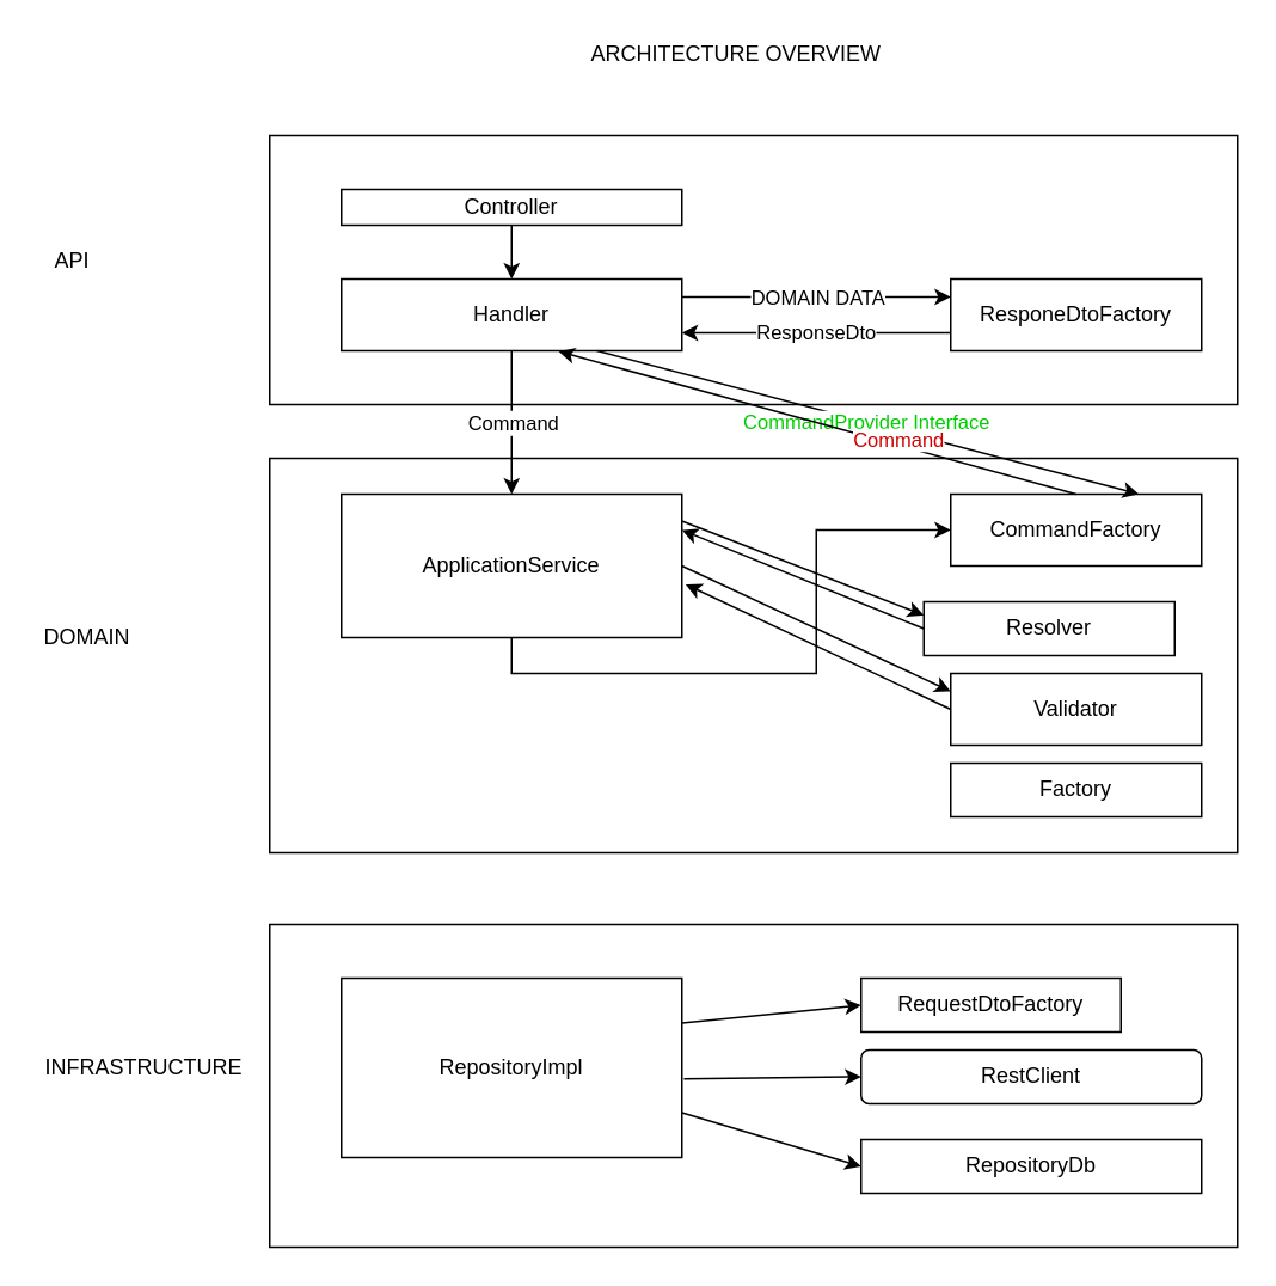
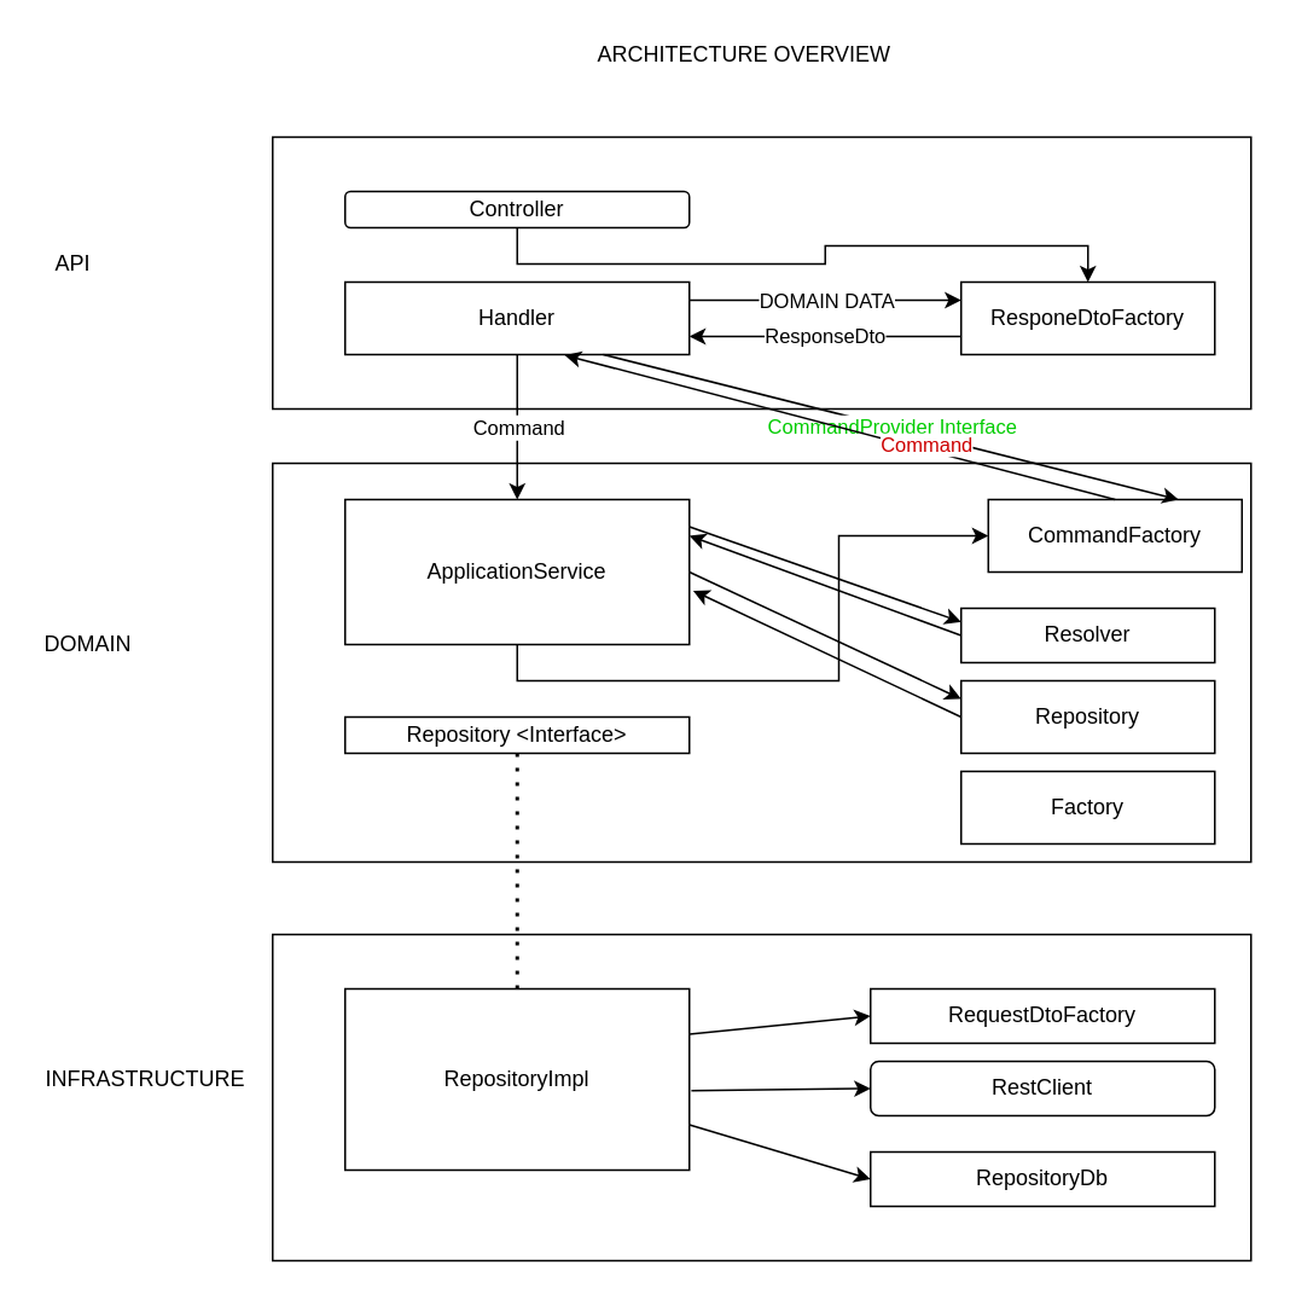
  <mxCell id="0" />
  <mxCell id="1" parent="0" />
  <mxCell id="2" value="" style="rounded=0;whiteSpace=wrap;html=1;" vertex="1" parent="1"><mxGeometry x="150" y="75" width="540" height="150" as="geometry" /></mxCell>
- <mxCell id="3" style="edgeStyle=orthogonalEdgeStyle;rounded=0;orthogonalLoop=1;jettySize=auto;html=1;exitX=0.5;exitY=1;exitDx=0;exitDy=0;" edge="1" parent="1" source="4" target="5"><mxGeometry relative="1" as="geometry" /></mxCell>
- <mxCell id="4" value="Controller" style="rounded=0;whiteSpace=wrap;html=1;" vertex="1" parent="1"><mxGeometry x="190" y="105" width="190" height="20" as="geometry" /></mxCell>
+ <mxCell id="3" style="edgeStyle=orthogonalEdgeStyle;rounded=0;orthogonalLoop=1;jettySize=auto;html=1;exitX=0.5;exitY=1;exitDx=0;exitDy=0;" edge="1" parent="1" source="4" target="6"><mxGeometry relative="1" as="geometry" /></mxCell>
+ <mxCell id="4" value="Controller" style="whiteSpace=wrap;html=1;rounded=1;" vertex="1" parent="1"><mxGeometry x="190" y="105" width="190" height="20" as="geometry" /></mxCell>
  <mxCell id="5" value="Handler" style="rounded=0;whiteSpace=wrap;html=1;" vertex="1" parent="1"><mxGeometry x="190" y="155" width="190" height="40" as="geometry" /></mxCell>
  <mxCell id="6" value="ResponeDtoFactory" style="rounded=0;whiteSpace=wrap;html=1;" vertex="1" parent="1"><mxGeometry x="530" y="155" width="140" height="40" as="geometry" /></mxCell>
  <mxCell id="7" value="API" style="text;html=1;strokeColor=none;fillColor=none;align=center;verticalAlign=middle;whiteSpace=wrap;rounded=0;" vertex="1" parent="1"><mxGeometry x="20" y="135" width="40" height="20" as="geometry" /></mxCell>
  <mxCell id="8" value="" style="rounded=0;whiteSpace=wrap;html=1;" vertex="1" parent="1"><mxGeometry x="150" y="255" width="540" height="220" as="geometry" /></mxCell>
  <mxCell id="9" style="edgeStyle=orthogonalEdgeStyle;rounded=0;orthogonalLoop=1;jettySize=auto;html=1;exitX=0.5;exitY=1;exitDx=0;exitDy=0;" edge="1" parent="1" source="10" target="33"><mxGeometry relative="1" as="geometry" /></mxCell>
  <mxCell id="10" value="ApplicationService" style="rounded=0;whiteSpace=wrap;html=1;" vertex="1" parent="1"><mxGeometry x="190" y="275" width="190" height="80" as="geometry" /></mxCell>
- <mxCell id="12" value="Validator" style="rounded=0;whiteSpace=wrap;html=1;" vertex="1" parent="1"><mxGeometry x="530" y="375" width="140" height="40" as="geometry" /></mxCell>
- <mxCell id="13" value="Resolver" style="rounded=0;whiteSpace=wrap;html=1;" vertex="1" parent="1"><mxGeometry x="515" y="335" width="140" height="30" as="geometry" /></mxCell>
+ <mxCell id="11" value="Repository &amp;lt;Interface&amp;gt;" style="rounded=0;whiteSpace=wrap;html=1;" vertex="1" parent="1"><mxGeometry x="190" y="395" width="190" height="20" as="geometry" /></mxCell>
+ <mxCell id="12" value="Repository" style="rounded=0;whiteSpace=wrap;html=1;" vertex="1" parent="1"><mxGeometry x="530" y="375" width="140" height="40" as="geometry" /></mxCell>
+ <mxCell id="13" value="Resolver" style="rounded=0;whiteSpace=wrap;html=1;" vertex="1" parent="1"><mxGeometry x="530" y="335" width="140" height="30" as="geometry" /></mxCell>
  <mxCell id="14" value="DOMAIN&amp;nbsp;" style="text;html=1;strokeColor=none;fillColor=none;align=center;verticalAlign=middle;whiteSpace=wrap;rounded=0;" vertex="1" parent="1"><mxGeometry x="30" y="345" width="40" height="20" as="geometry" /></mxCell>
  <mxCell id="15" value="" style="rounded=0;whiteSpace=wrap;html=1;" vertex="1" parent="1"><mxGeometry x="150" y="515" width="540" height="180" as="geometry" /></mxCell>
  <mxCell id="16" value="RepositoryImpl" style="rounded=0;whiteSpace=wrap;html=1;" vertex="1" parent="1"><mxGeometry x="190" y="545" width="190" height="100" as="geometry" /></mxCell>
- <mxCell id="17" value="RequestDtoFactory" style="rounded=0;whiteSpace=wrap;html=1;" vertex="1" parent="1"><mxGeometry x="480" y="545" width="145" height="30" as="geometry" /></mxCell>
+ <mxCell id="17" value="RequestDtoFactory" style="rounded=0;whiteSpace=wrap;html=1;" vertex="1" parent="1"><mxGeometry x="480" y="545" width="190" height="30" as="geometry" /></mxCell>
  <mxCell id="18" value="RestClient" style="whiteSpace=wrap;html=1;rounded=1;" vertex="1" parent="1"><mxGeometry x="480" y="585" width="190" height="30" as="geometry" /></mxCell>
  <mxCell id="19" value="Label" style="endArrow=classic;html=1;entryX=0;entryY=0.25;entryDx=0;entryDy=0;" edge="1" parent="1" target="6"><mxGeometry relative="1" as="geometry"><mxPoint x="380" y="165" as="sourcePoint" /><mxPoint x="500" y="165" as="targetPoint" /></mxGeometry></mxCell>
  <mxCell id="20" value="DOMAIN DATA" style="edgeLabel;resizable=0;html=1;align=center;verticalAlign=middle;" connectable="0" vertex="1" parent="19"><mxGeometry relative="1" as="geometry" /></mxCell>
  <mxCell id="21" value="ResponseDto" style="endArrow=classic;html=1;exitX=0;exitY=0.75;exitDx=0;exitDy=0;entryX=1;entryY=0.75;entryDx=0;entryDy=0;" edge="1" parent="1" source="6" target="5"><mxGeometry relative="1" as="geometry"><mxPoint x="390" y="175" as="sourcePoint" /><mxPoint x="540" y="175" as="targetPoint" /></mxGeometry></mxCell>
  <mxCell id="22" value="Label" style="endArrow=classic;html=1;exitX=0.5;exitY=1;exitDx=0;exitDy=0;entryX=0.5;entryY=0;entryDx=0;entryDy=0;" edge="1" parent="1" source="5" target="10"><mxGeometry relative="1" as="geometry"><mxPoint x="540" y="195" as="sourcePoint" /><mxPoint x="390" y="195" as="targetPoint" /></mxGeometry></mxCell>
  <mxCell id="23" value="Command" style="edgeLabel;resizable=0;html=1;align=center;verticalAlign=middle;" connectable="0" vertex="1" parent="22"><mxGeometry relative="1" as="geometry" /></mxCell>
+ <mxCell id="24" value="" style="endArrow=none;dashed=1;html=1;dashPattern=1 3;strokeWidth=2;entryX=0.5;entryY=1;entryDx=0;entryDy=0;exitX=0.5;exitY=0;exitDx=0;exitDy=0;" edge="1" parent="1" source="16" target="11"><mxGeometry width="50" height="50" relative="1" as="geometry"><mxPoint x="360" y="405" as="sourcePoint" /><mxPoint x="410" y="355" as="targetPoint" /></mxGeometry></mxCell>
  <mxCell id="25" value="" style="endArrow=classic;html=1;exitX=1.006;exitY=0.562;exitDx=0;exitDy=0;entryX=0;entryY=0.5;entryDx=0;entryDy=0;exitPerimeter=0;" edge="1" parent="1" source="16" target="18"><mxGeometry width="50" height="50" relative="1" as="geometry"><mxPoint x="380" y="495" as="sourcePoint" /><mxPoint x="430" y="445" as="targetPoint" /></mxGeometry></mxCell>
  <mxCell id="26" value="" style="endArrow=classic;html=1;entryX=0;entryY=0.5;entryDx=0;entryDy=0;exitX=1;exitY=0.25;exitDx=0;exitDy=0;" edge="1" parent="1" source="16" target="17"><mxGeometry width="50" height="50" relative="1" as="geometry"><mxPoint x="380" y="495" as="sourcePoint" /><mxPoint x="430" y="445" as="targetPoint" /></mxGeometry></mxCell>
  <mxCell id="27" value="RepositoryDb" style="rounded=0;whiteSpace=wrap;html=1;" vertex="1" parent="1"><mxGeometry x="480" y="635" width="190" height="30" as="geometry" /></mxCell>
  <mxCell id="28" value="" style="endArrow=classic;html=1;exitX=1;exitY=0.75;exitDx=0;exitDy=0;entryX=0;entryY=0.5;entryDx=0;entryDy=0;" edge="1" parent="1" source="16" target="27"><mxGeometry width="50" height="50" relative="1" as="geometry"><mxPoint x="391.14" y="611.2" as="sourcePoint" /><mxPoint x="490" y="610" as="targetPoint" /></mxGeometry></mxCell>
  <mxCell id="29" style="edgeStyle=orthogonalEdgeStyle;rounded=0;orthogonalLoop=1;jettySize=auto;html=1;exitX=0.5;exitY=1;exitDx=0;exitDy=0;" edge="1" parent="1" source="15" target="15"><mxGeometry relative="1" as="geometry" /></mxCell>
  <mxCell id="30" style="edgeStyle=orthogonalEdgeStyle;rounded=0;orthogonalLoop=1;jettySize=auto;html=1;exitX=0.5;exitY=1;exitDx=0;exitDy=0;" edge="1" parent="1" source="15" target="15"><mxGeometry relative="1" as="geometry" /></mxCell>
  <mxCell id="31" value="INFRASTRUCTURE" style="text;html=1;strokeColor=none;fillColor=none;align=center;verticalAlign=middle;whiteSpace=wrap;rounded=0;" vertex="1" parent="1"><mxGeometry x="60" y="585" width="40" height="20" as="geometry" /></mxCell>
  <mxCell id="32" value="ARCHITECTURE OVERVIEW" style="text;html=1;align=center;verticalAlign=middle;resizable=0;points=[];autosize=1;strokeColor=none;" vertex="1" parent="1"><mxGeometry x="320" y="20" width="180" height="20" as="geometry" /></mxCell>
- <mxCell id="33" value="CommandFactory" style="rounded=0;whiteSpace=wrap;html=1;" vertex="1" parent="1"><mxGeometry x="530" y="275" width="140" height="40" as="geometry" /></mxCell>
+ <mxCell id="33" value="CommandFactory" style="rounded=0;whiteSpace=wrap;html=1;" vertex="1" parent="1"><mxGeometry x="545" y="275" width="140" height="40" as="geometry" /></mxCell>
  <mxCell id="34" value="&lt;font color=&quot;#00cc00&quot;&gt;CommandProvider Interface&lt;/font&gt;" style="endArrow=classic;html=1;exitX=0.75;exitY=1;exitDx=0;exitDy=0;entryX=0.75;entryY=0;entryDx=0;entryDy=0;" edge="1" parent="1" source="5" target="33"><mxGeometry width="50" height="50" relative="1" as="geometry"><mxPoint x="320" y="405" as="sourcePoint" /><mxPoint x="370" y="355" as="targetPoint" /></mxGeometry></mxCell>
  <mxCell id="35" value="" style="endArrow=classic;html=1;entryX=0.638;entryY=1.008;entryDx=0;entryDy=0;entryPerimeter=0;exitX=0.5;exitY=0;exitDx=0;exitDy=0;" edge="1" parent="1" source="33" target="5"><mxGeometry width="50" height="50" relative="1" as="geometry"><mxPoint x="320" y="405" as="sourcePoint" /><mxPoint x="370" y="355" as="targetPoint" /></mxGeometry></mxCell>
  <mxCell id="36" value="&lt;font color=&quot;#cc0000&quot;&gt;Command&lt;/font&gt;" style="edgeLabel;html=1;align=center;verticalAlign=middle;resizable=0;points=[];" vertex="1" connectable="0" parent="35"><mxGeometry x="-0.31" y="-3" relative="1" as="geometry"><mxPoint x="-1" as="offset" /></mxGeometry></mxCell>
  <mxCell id="37" value="" style="endArrow=classic;html=1;entryX=0;entryY=0.25;entryDx=0;entryDy=0;" edge="1" parent="1" target="13"><mxGeometry width="50" height="50" relative="1" as="geometry"><mxPoint x="380" y="290" as="sourcePoint" /><mxPoint x="370" y="355" as="targetPoint" /></mxGeometry></mxCell>
  <mxCell id="38" value="" style="endArrow=classic;html=1;entryX=1;entryY=0.25;entryDx=0;entryDy=0;exitX=0;exitY=0.5;exitDx=0;exitDy=0;" edge="1" parent="1" source="13" target="10"><mxGeometry width="50" height="50" relative="1" as="geometry"><mxPoint x="390" y="300" as="sourcePoint" /><mxPoint x="540" y="352.5" as="targetPoint" /></mxGeometry></mxCell>
  <mxCell id="39" value="" style="endArrow=classic;html=1;entryX=0;entryY=0.25;entryDx=0;entryDy=0;exitX=1;exitY=0.5;exitDx=0;exitDy=0;" edge="1" parent="1" source="10" target="12"><mxGeometry width="50" height="50" relative="1" as="geometry"><mxPoint x="320" y="405" as="sourcePoint" /><mxPoint x="370" y="355" as="targetPoint" /></mxGeometry></mxCell>
  <mxCell id="40" value="" style="endArrow=classic;html=1;entryX=1.011;entryY=0.629;entryDx=0;entryDy=0;exitX=0;exitY=0.5;exitDx=0;exitDy=0;entryPerimeter=0;" edge="1" parent="1" source="12" target="10"><mxGeometry width="50" height="50" relative="1" as="geometry"><mxPoint x="390" y="325" as="sourcePoint" /><mxPoint x="540" y="395" as="targetPoint" /></mxGeometry></mxCell>
- <mxCell id="41" value="Factory" style="rounded=0;whiteSpace=wrap;html=1;" vertex="1" parent="1"><mxGeometry x="530" y="425" width="140" height="30" as="geometry" /></mxCell>
+ <mxCell id="41" value="Factory" style="rounded=0;whiteSpace=wrap;html=1;" vertex="1" parent="1"><mxGeometry x="530" y="425" width="140" height="40" as="geometry" /></mxCell>
